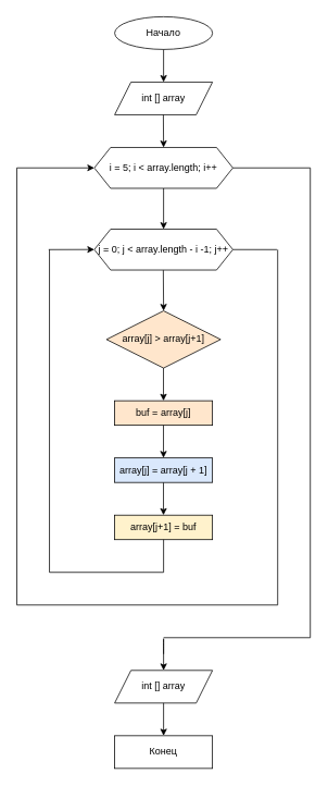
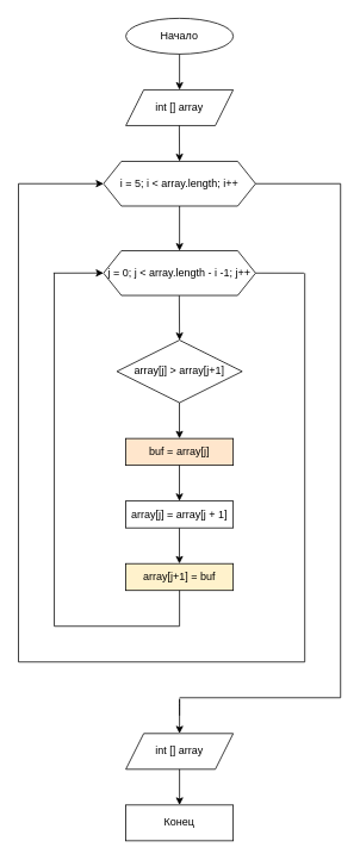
  <mxCell id="0" />
  <mxCell id="1" parent="0" />
  <mxCell id="2" value="int [] array" style="shape=parallelogram;perimeter=parallelogramPerimeter;whiteSpace=wrap;html=1;fixedSize=1;" parent="1" vertex="1"><mxGeometry x="140" y="100" width="120" height="40" as="geometry" /></mxCell>
  <mxCell id="3" value="Начало" style="ellipse;whiteSpace=wrap;html=1;" parent="1" vertex="1"><mxGeometry x="140" y="20" width="120" height="40" as="geometry" /></mxCell>
  <mxCell id="4" value="" style="endArrow=classic;html=1;entryX=0.5;entryY=0;entryDx=0;entryDy=0;" parent="1" target="2" edge="1"><mxGeometry width="50" height="50" relative="1" as="geometry"><mxPoint x="200" y="60" as="sourcePoint" /><mxPoint x="310" y="190" as="targetPoint" /><Array as="points" /></mxGeometry></mxCell>
  <mxCell id="5" value="" style="endArrow=classic;html=1;exitX=0.5;exitY=1;exitDx=0;exitDy=0;entryX=0.5;entryY=0;entryDx=0;entryDy=0;" parent="1" target="23" edge="1"><mxGeometry width="50" height="50" relative="1" as="geometry"><mxPoint x="199.71" y="140" as="sourcePoint" /><mxPoint x="199.71" y="180" as="targetPoint" /><Array as="points" /></mxGeometry></mxCell>
  <mxCell id="6" value="" style="endArrow=classic;html=1;exitX=0.5;exitY=1;exitDx=0;exitDy=0;" parent="1" source="23" edge="1"><mxGeometry width="50" height="50" relative="1" as="geometry"><mxPoint x="199.71" y="250" as="sourcePoint" /><mxPoint x="200" y="280" as="targetPoint" /><Array as="points" /></mxGeometry></mxCell>
  <mxCell id="7" value="" style="endArrow=classic;html=1;exitX=0.498;exitY=1.003;exitDx=0;exitDy=0;exitPerimeter=0;" parent="1" source="26" edge="1"><mxGeometry width="50" height="50" relative="1" as="geometry"><mxPoint x="199.71" y="360" as="sourcePoint" /><mxPoint x="200" y="380" as="targetPoint" /><Array as="points" /></mxGeometry></mxCell>
- <mxCell id="8" value="array[j] &amp;gt; array[j+1]" style="rhombus;whiteSpace=wrap;html=1;fillColor=#ffe6cc;" parent="1" vertex="1"><mxGeometry x="130" y="380" width="140" height="70" as="geometry" /></mxCell>
+ <mxCell id="8" value="array[j] &amp;gt; array[j+1]" style="rhombus;whiteSpace=wrap;html=1;" parent="1" vertex="1"><mxGeometry x="130" y="380" width="140" height="70" as="geometry" /></mxCell>
  <mxCell id="9" value="" style="endArrow=classic;html=1;exitX=0.5;exitY=1;exitDx=0;exitDy=0;entryX=0.5;entryY=0;entryDx=0;entryDy=0;" parent="1" edge="1"><mxGeometry width="50" height="50" relative="1" as="geometry"><mxPoint x="199.86" y="450" as="sourcePoint" /><mxPoint x="199.86" y="490" as="targetPoint" /><Array as="points" /></mxGeometry></mxCell>
  <mxCell id="10" value="buf = array[j]" style="rounded=0;whiteSpace=wrap;html=1;fillColor=#ffe6cc;" parent="1" vertex="1"><mxGeometry x="140" y="490" width="120" height="30" as="geometry" /></mxCell>
  <mxCell id="11" value="" style="endArrow=classic;html=1;exitX=0.5;exitY=1;exitDx=0;exitDy=0;entryX=0.5;entryY=0;entryDx=0;entryDy=0;" parent="1" edge="1"><mxGeometry width="50" height="50" relative="1" as="geometry"><mxPoint x="199.86" y="520" as="sourcePoint" /><mxPoint x="199.86" y="560" as="targetPoint" /><Array as="points" /></mxGeometry></mxCell>
  <mxCell id="12" value="" style="endArrow=classic;html=1;exitX=0.5;exitY=1;exitDx=0;exitDy=0;entryX=0.5;entryY=0;entryDx=0;entryDy=0;" parent="1" edge="1"><mxGeometry width="50" height="50" relative="1" as="geometry"><mxPoint x="199.86" y="590" as="sourcePoint" /><mxPoint x="199.86" y="630" as="targetPoint" /><Array as="points" /></mxGeometry></mxCell>
- <mxCell id="13" value="array[j] = array[j + 1]" style="rounded=0;whiteSpace=wrap;html=1;fillColor=#dae8fc;" parent="1" vertex="1"><mxGeometry x="140" y="560" width="120" height="30" as="geometry" /></mxCell>
+ <mxCell id="13" value="array[j] = array[j + 1]" style="rounded=0;whiteSpace=wrap;html=1;" parent="1" vertex="1"><mxGeometry x="140" y="560" width="120" height="30" as="geometry" /></mxCell>
  <mxCell id="14" value="array[j+1] = buf" style="rounded=0;whiteSpace=wrap;html=1;fillColor=#fff2cc;" parent="1" vertex="1"><mxGeometry x="140" y="630" width="120" height="30" as="geometry" /></mxCell>
  <mxCell id="15" value="" style="endArrow=none;html=1;entryX=0.5;entryY=1;entryDx=0;entryDy=0;" parent="1" target="14" edge="1"><mxGeometry width="50" height="50" relative="1" as="geometry"><mxPoint x="200" y="700" as="sourcePoint" /><mxPoint x="240" y="700" as="targetPoint" /></mxGeometry></mxCell>
  <mxCell id="16" value="" style="endArrow=none;html=1;" parent="1" edge="1"><mxGeometry width="50" height="50" relative="1" as="geometry"><mxPoint x="60" y="700" as="sourcePoint" /><mxPoint x="200" y="700" as="targetPoint" /></mxGeometry></mxCell>
  <mxCell id="17" value="" style="endArrow=none;html=1;" parent="1" edge="1"><mxGeometry width="50" height="50" relative="1" as="geometry"><mxPoint x="60" y="305" as="sourcePoint" /><mxPoint x="60" y="700" as="targetPoint" /></mxGeometry></mxCell>
  <mxCell id="18" value="" style="endArrow=classic;html=1;entryX=0.057;entryY=0.427;entryDx=0;entryDy=0;entryPerimeter=0;" parent="1" edge="1"><mxGeometry width="50" height="50" relative="1" as="geometry"><mxPoint x="59" y="305" as="sourcePoint" /><mxPoint x="115" y="304.9" as="targetPoint" /></mxGeometry></mxCell>
  <mxCell id="19" value="" style="endArrow=none;html=1;" parent="1" edge="1"><mxGeometry width="50" height="50" relative="1" as="geometry"><mxPoint x="340" y="740" as="sourcePoint" /><mxPoint x="340" y="305" as="targetPoint" /></mxGeometry></mxCell>
  <mxCell id="20" value="" style="endArrow=none;html=1;exitX=0.953;exitY=0.429;exitDx=0;exitDy=0;exitPerimeter=0;" parent="1" edge="1"><mxGeometry width="50" height="50" relative="1" as="geometry"><mxPoint x="285" y="304.96" as="sourcePoint" /><mxPoint x="339" y="305" as="targetPoint" /></mxGeometry></mxCell>
  <mxCell id="21" value="" style="endArrow=none;html=1;" parent="1" edge="1"><mxGeometry width="50" height="50" relative="1" as="geometry"><mxPoint x="20" y="740" as="sourcePoint" /><mxPoint x="340" y="740" as="targetPoint" /></mxGeometry></mxCell>
  <mxCell id="22" value="int [] array" style="shape=parallelogram;perimeter=parallelogramPerimeter;whiteSpace=wrap;html=1;fixedSize=1;" parent="1" vertex="1"><mxGeometry x="140" y="820" width="120" height="40" as="geometry" /></mxCell>
  <mxCell id="23" value="i = 5; i &amp;lt; array.length; i++" style="shape=hexagon;perimeter=hexagonPerimeter2;whiteSpace=wrap;html=1;fixedSize=1;" parent="1" vertex="1"><mxGeometry x="115" y="180" width="170" height="50" as="geometry" /></mxCell>
  <mxCell id="24" value="" style="endArrow=classic;html=1;entryX=0;entryY=0.5;entryDx=0;entryDy=0;" parent="1" target="23" edge="1"><mxGeometry width="50" height="50" relative="1" as="geometry"><mxPoint x="20" y="205" as="sourcePoint" /><mxPoint x="100" y="200" as="targetPoint" /></mxGeometry></mxCell>
  <mxCell id="25" value="" style="endArrow=none;html=1;" parent="1" edge="1"><mxGeometry width="50" height="50" relative="1" as="geometry"><mxPoint x="20" y="740" as="sourcePoint" /><mxPoint x="20" y="205" as="targetPoint" /></mxGeometry></mxCell>
  <mxCell id="26" value="j = 0; j &amp;lt; array.length - i -1; j++" style="shape=hexagon;perimeter=hexagonPerimeter2;whiteSpace=wrap;html=1;fixedSize=1;" parent="1" vertex="1"><mxGeometry x="115" y="280" width="170" height="50" as="geometry" /></mxCell>
  <mxCell id="27" value="" style="endArrow=none;html=1;exitX=1;exitY=0.5;exitDx=0;exitDy=0;" parent="1" source="23" edge="1"><mxGeometry width="50" height="50" relative="1" as="geometry"><mxPoint x="315" y="235" as="sourcePoint" /><mxPoint x="380" y="205" as="targetPoint" /></mxGeometry></mxCell>
  <mxCell id="28" value="" style="endArrow=none;html=1;" parent="1" edge="1"><mxGeometry width="50" height="50" relative="1" as="geometry"><mxPoint x="380" y="780" as="sourcePoint" /><mxPoint x="380" y="205" as="targetPoint" /></mxGeometry></mxCell>
  <mxCell id="29" value="" style="endArrow=none;html=1;" parent="1" edge="1"><mxGeometry width="50" height="50" relative="1" as="geometry"><mxPoint x="200" y="780" as="sourcePoint" /><mxPoint x="380" y="780" as="targetPoint" /></mxGeometry></mxCell>
  <mxCell id="30" value="" style="endArrow=classic;html=1;" parent="1" edge="1"><mxGeometry width="50" height="50" relative="1" as="geometry"><mxPoint x="200" y="800" as="sourcePoint" /><mxPoint x="200" y="820" as="targetPoint" /><Array as="points"><mxPoint x="200" y="785" /><mxPoint x="200" y="780" /></Array></mxGeometry></mxCell>
  <mxCell id="31" value="Конец" style="whiteSpace=wrap;html=1;rounded=0;" parent="1" vertex="1"><mxGeometry x="140" y="900" width="120" height="40" as="geometry" /></mxCell>
  <mxCell id="32" value="" style="endArrow=classic;html=1;entryX=0.5;entryY=0;entryDx=0;entryDy=0;exitX=0.5;exitY=1;exitDx=0;exitDy=0;" parent="1" source="22" target="31" edge="1"><mxGeometry width="50" height="50" relative="1" as="geometry"><mxPoint x="175" y="875" as="sourcePoint" /><mxPoint x="225" y="825" as="targetPoint" /></mxGeometry></mxCell>
